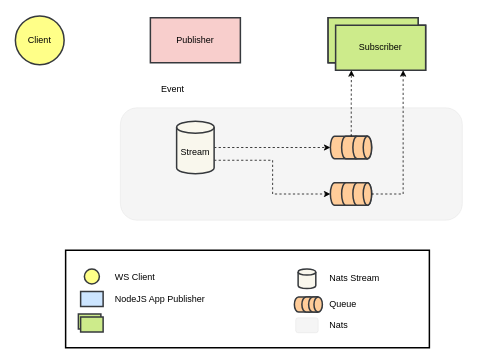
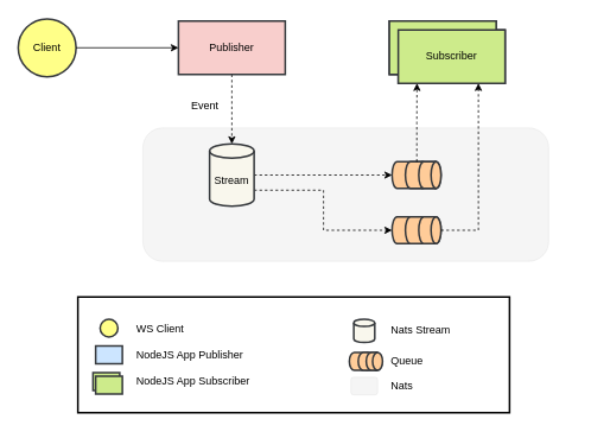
  <mxCell id="0" />
  <mxCell id="1" parent="0" />
  <mxCell id="2" value="" style="rounded=1;whiteSpace=wrap;html=1;strokeWidth=0;dashed=1;strokeColor=#666666;fillColor=#f5f5f5;fontColor=#333333;" vertex="1" parent="1"><mxGeometry x="160" y="143" width="456" height="150" as="geometry" /></mxCell>
  <mxCell id="3" value="" style="rounded=0;whiteSpace=wrap;html=1;strokeWidth=2;" vertex="1" parent="1"><mxGeometry x="87" y="333" width="485" height="130" as="geometry" /></mxCell>
+ <mxCell id="4" style="edgeStyle=orthogonalEdgeStyle;rounded=0;orthogonalLoop=1;jettySize=auto;html=1;entryX=0.5;entryY=0;entryDx=0;entryDy=0;entryPerimeter=0;dashed=1;" parent="1" source="5" target="8" edge="1"><mxGeometry relative="1" as="geometry" /></mxCell>
  <mxCell id="5" value="Publisher" style="circle=0;whiteSpace=wrap;html=1;strokeWidth=2;fillColor=#f8cecc;strokeColor=#36393d;" parent="1" vertex="1"><mxGeometry x="200" y="23" width="120" height="60" as="geometry" /></mxCell>
  <mxCell id="6" style="edgeStyle=orthogonalEdgeStyle;rounded=0;orthogonalLoop=1;jettySize=auto;html=1;entryX=0.5;entryY=1;entryDx=0;entryDy=0;entryPerimeter=0;dashed=1;" parent="1" source="8" target="13" edge="1"><mxGeometry relative="1" as="geometry" /></mxCell>
  <mxCell id="7" style="edgeStyle=orthogonalEdgeStyle;rounded=0;orthogonalLoop=1;jettySize=auto;html=1;entryX=0.5;entryY=1;entryDx=0;entryDy=0;entryPerimeter=0;dashed=1;" edge="1" parent="1" source="8" target="21"><mxGeometry relative="1" as="geometry"><Array as="points"><mxPoint x="363" y="213" /><mxPoint x="363" y="258" /></Array></mxGeometry></mxCell>
  <mxCell id="8" value="Stream" style="shape=cylinder3;whiteSpace=wrap;html=1;boundedLbl=1;backgroundOutline=1;size=8;strokeWidth=2;fillColor=#f9f7ed;strokeColor=#36393d;" parent="1" vertex="1"><mxGeometry x="235" y="161" width="50" height="70" as="geometry" /></mxCell>
  <mxCell id="9" value="" style="group" parent="1" vertex="1" connectable="0"><mxGeometry x="437" y="23" width="130" height="70" as="geometry" /></mxCell>
  <mxCell id="10" value="Subscriber" style="rounded=0;whiteSpace=wrap;html=1;strokeWidth=2;fillColor=#cdeb8b;strokeColor=#36393d;" parent="9" vertex="1"><mxGeometry width="120" height="60" as="geometry" /></mxCell>
  <mxCell id="11" value="Subscriber" style="rounded=0;whiteSpace=wrap;html=1;strokeWidth=2;fillColor=#cdeb8b;strokeColor=#36393d;" parent="9" vertex="1"><mxGeometry x="10" y="10" width="120" height="60" as="geometry" /></mxCell>
  <mxCell id="12" value="" style="group" parent="1" vertex="1" connectable="0"><mxGeometry x="440" y="181" width="55" height="30" as="geometry" /></mxCell>
  <mxCell id="13" value="" style="shape=cylinder3;whiteSpace=wrap;html=1;boundedLbl=1;backgroundOutline=1;size=5.6;strokeWidth=2;rotation=90;fillColor=#ffcc99;strokeColor=#36393d;" parent="12" vertex="1"><mxGeometry x="5" y="-5" width="30" height="40" as="geometry" /></mxCell>
  <mxCell id="14" value="" style="shape=cylinder3;whiteSpace=wrap;html=1;boundedLbl=1;backgroundOutline=1;size=5.6;strokeWidth=2;rotation=90;fillColor=#ffcc99;strokeColor=#36393d;" parent="12" vertex="1"><mxGeometry x="20" y="-5" width="30" height="40" as="geometry" /></mxCell>
  <mxCell id="15" value="" style="shape=cylinder3;whiteSpace=wrap;html=1;boundedLbl=1;backgroundOutline=1;size=5.6;strokeWidth=2;rotation=90;fillColor=#ffcc99;strokeColor=#36393d;" parent="12" vertex="1"><mxGeometry x="27.5" y="2.5" width="30" height="25" as="geometry" /></mxCell>
  <mxCell id="16" value="Client" style="ellipse;whiteSpace=wrap;html=1;aspect=fixed;strokeWidth=2;fillColor=#ffff88;strokeColor=#36393d;" parent="1" vertex="1"><mxGeometry x="20" y="20.5" width="65" height="65" as="geometry" /></mxCell>
+ <mxCell id="17" value="" style="endArrow=classic;html=1;rounded=0;exitX=1;exitY=0.5;exitDx=0;exitDy=0;entryX=0;entryY=0.5;entryDx=0;entryDy=0;" parent="1" source="16" target="5" edge="1"><mxGeometry width="50" height="50" relative="1" as="geometry"><mxPoint x="320" y="173" as="sourcePoint" /><mxPoint x="370" y="123" as="targetPoint" /></mxGeometry></mxCell>
  <mxCell id="18" value="Event" style="text;html=1;strokeColor=none;fillColor=none;align=center;verticalAlign=middle;whiteSpace=wrap;rounded=0;" parent="1" vertex="1"><mxGeometry x="200" y="103" width="60" height="30" as="geometry" /></mxCell>
  <mxCell id="19" style="edgeStyle=orthogonalEdgeStyle;rounded=0;orthogonalLoop=1;jettySize=auto;html=1;dashed=1;exitX=0;exitY=0;exitDx=0;exitDy=27.2;exitPerimeter=0;" edge="1" parent="1" source="14"><mxGeometry relative="1" as="geometry"><mxPoint x="468" y="93" as="targetPoint" /></mxGeometry></mxCell>
  <mxCell id="20" value="" style="group" vertex="1" connectable="0" parent="1"><mxGeometry x="440" y="243" width="55" height="30" as="geometry" /></mxCell>
  <mxCell id="21" value="" style="shape=cylinder3;whiteSpace=wrap;html=1;boundedLbl=1;backgroundOutline=1;size=5.6;strokeWidth=2;rotation=90;fillColor=#ffcc99;strokeColor=#36393d;" vertex="1" parent="20"><mxGeometry x="5" y="-5" width="30" height="40" as="geometry" /></mxCell>
  <mxCell id="22" value="" style="shape=cylinder3;whiteSpace=wrap;html=1;boundedLbl=1;backgroundOutline=1;size=5.6;strokeWidth=2;rotation=90;fillColor=#ffcc99;strokeColor=#36393d;" vertex="1" parent="20"><mxGeometry x="20" y="-5" width="30" height="40" as="geometry" /></mxCell>
  <mxCell id="23" value="" style="shape=cylinder3;whiteSpace=wrap;html=1;boundedLbl=1;backgroundOutline=1;size=5.6;strokeWidth=2;rotation=90;fillColor=#ffcc99;strokeColor=#36393d;" vertex="1" parent="20"><mxGeometry x="27.5" y="2.5" width="30" height="25" as="geometry" /></mxCell>
  <mxCell id="24" style="edgeStyle=orthogonalEdgeStyle;rounded=0;orthogonalLoop=1;jettySize=auto;html=1;entryX=0.75;entryY=1;entryDx=0;entryDy=0;dashed=1;" edge="1" parent="1" source="23" target="11"><mxGeometry relative="1" as="geometry"><Array as="points"><mxPoint x="537" y="258" /></Array></mxGeometry></mxCell>
  <mxCell id="25" value="" style="ellipse;whiteSpace=wrap;html=1;aspect=fixed;strokeWidth=2;fillColor=#ffff88;strokeColor=#36393d;" vertex="1" parent="1"><mxGeometry x="112" y="358" width="20" height="20" as="geometry" /></mxCell>
  <mxCell id="26" value="" style="circle=0;whiteSpace=wrap;html=1;strokeWidth=2;fillColor=#cce5ff;strokeColor=#36393d;" vertex="1" parent="1"><mxGeometry x="107" y="388" width="30" height="20" as="geometry" /></mxCell>
  <mxCell id="27" value="" style="group" vertex="1" connectable="0" parent="1"><mxGeometry x="437" y="23" width="130" height="70" as="geometry" /></mxCell>
  <mxCell id="28" value="Subscriber" style="rounded=0;whiteSpace=wrap;html=1;strokeWidth=2;fillColor=#cdeb8b;strokeColor=#36393d;" vertex="1" parent="27"><mxGeometry width="120" height="60" as="geometry" /></mxCell>
  <mxCell id="29" value="Subscriber" style="rounded=0;whiteSpace=wrap;html=1;strokeWidth=2;fillColor=#cdeb8b;strokeColor=#36393d;" vertex="1" parent="27"><mxGeometry x="10" y="10" width="120" height="60" as="geometry" /></mxCell>
  <mxCell id="30" value="" style="group" vertex="1" connectable="0" parent="1"><mxGeometry x="104" y="418" width="33" height="24" as="geometry" /></mxCell>
  <mxCell id="31" value="" style="rounded=0;whiteSpace=wrap;html=1;strokeWidth=2;fillColor=#cdeb8b;strokeColor=#36393d;" vertex="1" parent="30"><mxGeometry width="30" height="20" as="geometry" /></mxCell>
  <mxCell id="32" value="" style="rounded=0;whiteSpace=wrap;html=1;strokeWidth=2;fillColor=#cdeb8b;strokeColor=#36393d;" vertex="1" parent="30"><mxGeometry x="3" y="4" width="30" height="20" as="geometry" /></mxCell>
  <mxCell id="33" value="" style="shape=cylinder3;whiteSpace=wrap;html=1;boundedLbl=1;backgroundOutline=1;size=4;strokeWidth=2;fillColor=#f9f7ed;strokeColor=#36393d;" vertex="1" parent="1"><mxGeometry x="397" y="358" width="23.57" height="26" as="geometry" /></mxCell>
  <mxCell id="34" value="" style="group" vertex="1" connectable="0" parent="1"><mxGeometry x="392" y="395.33" width="38.17" height="20" as="geometry" /></mxCell>
  <mxCell id="35" value="" style="shape=cylinder3;whiteSpace=wrap;html=1;boundedLbl=1;backgroundOutline=1;size=5.6;strokeWidth=2;rotation=90;fillColor=#ffcc99;strokeColor=#36393d;" vertex="1" parent="34"><mxGeometry x="3.334" y="-3.333" width="20.002" height="26.667" as="geometry" /></mxCell>
  <mxCell id="36" value="" style="shape=cylinder3;whiteSpace=wrap;html=1;boundedLbl=1;backgroundOutline=1;size=5.6;strokeWidth=2;rotation=90;fillColor=#ffcc99;strokeColor=#36393d;" vertex="1" parent="34"><mxGeometry x="13.335" y="-3.333" width="20.002" height="26.667" as="geometry" /></mxCell>
  <mxCell id="37" value="" style="shape=cylinder3;whiteSpace=wrap;html=1;boundedLbl=1;backgroundOutline=1;size=5.6;strokeWidth=2;rotation=90;fillColor=#ffcc99;strokeColor=#36393d;" vertex="1" parent="34"><mxGeometry x="18.17" y="0.83" width="20" height="18.33" as="geometry" /></mxCell>
  <mxCell id="38" value="WS Client" style="text;html=1;strokeColor=none;fillColor=none;align=left;verticalAlign=middle;whiteSpace=wrap;rounded=0;" vertex="1" parent="1"><mxGeometry x="151" y="354" width="205" height="30" as="geometry" /></mxCell>
  <mxCell id="39" value="NodeJS App Publisher" style="text;html=1;strokeColor=none;fillColor=none;align=left;verticalAlign=middle;whiteSpace=wrap;rounded=0;" vertex="1" parent="1"><mxGeometry x="151" y="383" width="205" height="30" as="geometry" /></mxCell>
+ <mxCell id="40" value="NodeJS App Subscriber" style="text;html=1;strokeColor=none;fillColor=none;align=left;verticalAlign=middle;whiteSpace=wrap;rounded=0;" vertex="1" parent="1"><mxGeometry x="151" y="413" width="205" height="30" as="geometry" /></mxCell>
  <mxCell id="41" value="Nats Stream" style="text;html=1;strokeColor=none;fillColor=none;align=left;verticalAlign=middle;whiteSpace=wrap;rounded=0;" vertex="1" parent="1"><mxGeometry x="437" y="356" width="205" height="30" as="geometry" /></mxCell>
  <mxCell id="42" value="Queue" style="text;html=1;strokeColor=none;fillColor=none;align=left;verticalAlign=middle;whiteSpace=wrap;rounded=0;" vertex="1" parent="1"><mxGeometry x="437" y="390.33" width="205" height="30" as="geometry" /></mxCell>
  <mxCell id="43" value="" style="rounded=1;whiteSpace=wrap;html=1;strokeWidth=0;dashed=1;strokeColor=#666666;fillColor=#f5f5f5;fontColor=#333333;" vertex="1" parent="1"><mxGeometry x="393.79" y="423" width="30" height="20" as="geometry" /></mxCell>
  <mxCell id="44" value="Nats" style="text;html=1;strokeColor=none;fillColor=none;align=left;verticalAlign=middle;whiteSpace=wrap;rounded=0;" vertex="1" parent="1"><mxGeometry x="437" y="418" width="205" height="30" as="geometry" /></mxCell>
